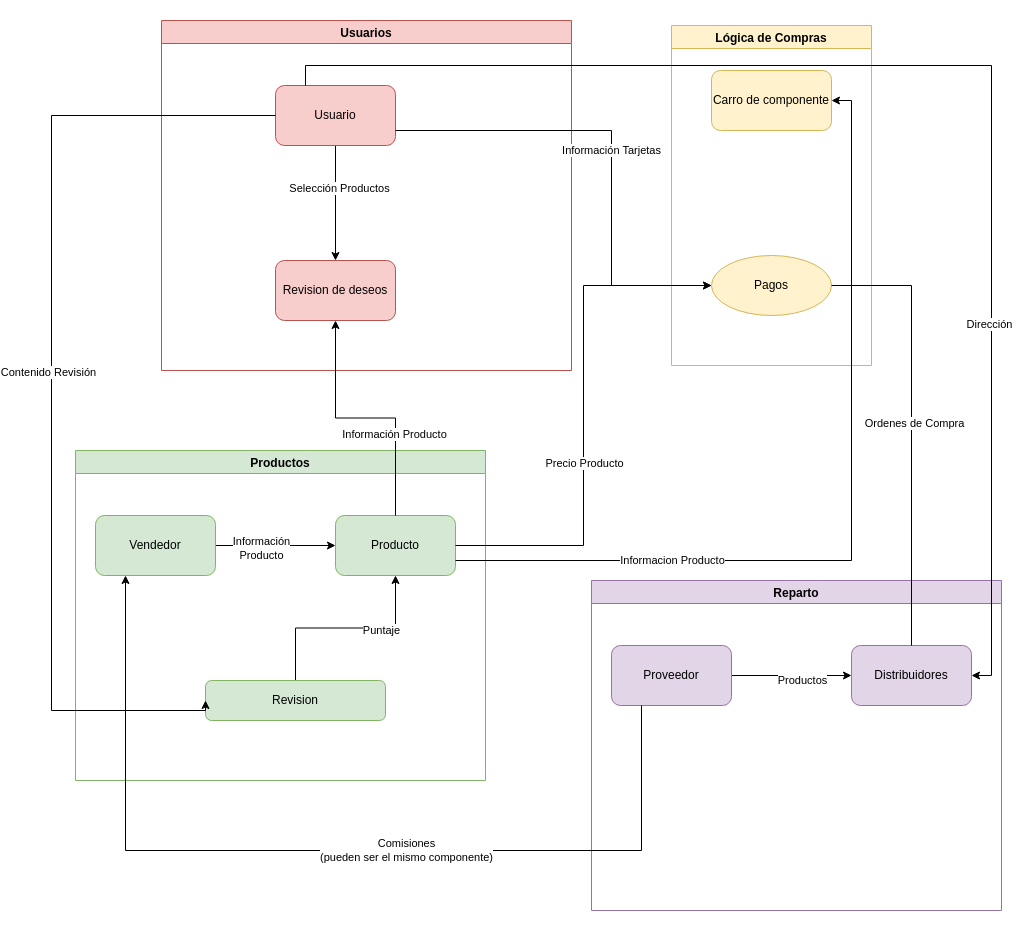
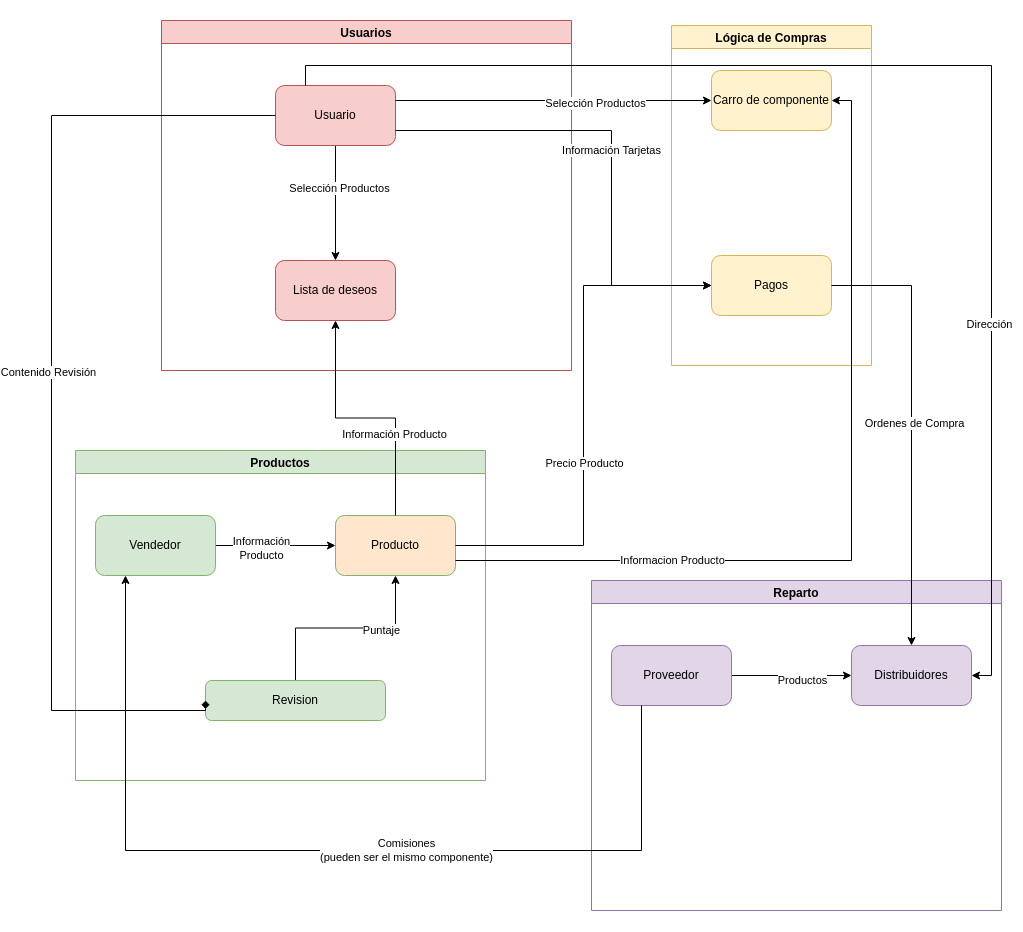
  <mxCell id="0" />
  <mxCell id="1" parent="0" />
  <mxCell id="2" value="Usuarios" style="swimlane;fillColor=#f8cecc;strokeColor=#b85450;" vertex="1" parent="1"><mxGeometry x="130" y="20" width="410" height="350" as="geometry"><mxRectangle x="180" y="90" width="90" height="23" as="alternateBounds" /></mxGeometry></mxCell>
- <mxCell id="3" value="Revision de deseos" style="rounded=1;whiteSpace=wrap;html=1;fillColor=#f8cecc;strokeColor=#b85450;" vertex="1" parent="2"><mxGeometry x="114" y="240" width="120" height="60" as="geometry" /></mxCell>
+ <mxCell id="3" value="Lista de deseos" style="rounded=1;whiteSpace=wrap;html=1;fillColor=#f8cecc;strokeColor=#b85450;" vertex="1" parent="2"><mxGeometry x="114" y="240" width="120" height="60" as="geometry" /></mxCell>
  <mxCell id="4" style="edgeStyle=orthogonalEdgeStyle;rounded=0;orthogonalLoop=1;jettySize=auto;html=1;exitX=0.5;exitY=1;exitDx=0;exitDy=0;entryX=0.5;entryY=0;entryDx=0;entryDy=0;" edge="1" parent="2" source="6" target="3"><mxGeometry relative="1" as="geometry" /></mxCell>
  <mxCell id="5" value="Selección Productos" style="edgeLabel;html=1;align=center;verticalAlign=middle;resizable=0;points=[];" vertex="1" connectable="0" parent="4"><mxGeometry x="-0.27" y="3" relative="1" as="geometry"><mxPoint as="offset" /></mxGeometry></mxCell>
  <mxCell id="6" value="Usuario" style="rounded=1;whiteSpace=wrap;html=1;fillColor=#f8cecc;strokeColor=#b85450;" vertex="1" parent="2"><mxGeometry x="114" y="65" width="120" height="60" as="geometry" /></mxCell>
  <mxCell id="7" value="Productos" style="swimlane;startSize=23;fillColor=#d5e8d4;strokeColor=#82b366;" vertex="1" parent="1"><mxGeometry x="44" y="450" width="410" height="330" as="geometry" /></mxCell>
  <mxCell id="8" style="edgeStyle=orthogonalEdgeStyle;rounded=0;orthogonalLoop=1;jettySize=auto;html=1;exitX=1;exitY=0.5;exitDx=0;exitDy=0;entryX=0;entryY=0.5;entryDx=0;entryDy=0;" edge="1" parent="7" source="10" target="11"><mxGeometry relative="1" as="geometry" /></mxCell>
  <mxCell id="9" value="Información &lt;br&gt;Producto" style="edgeLabel;html=1;align=center;verticalAlign=middle;resizable=0;points=[];" vertex="1" connectable="0" parent="8"><mxGeometry x="-0.25" y="-2" relative="1" as="geometry"><mxPoint as="offset" /></mxGeometry></mxCell>
  <mxCell id="10" value="Vendedor" style="rounded=1;whiteSpace=wrap;html=1;fillColor=#d5e8d4;strokeColor=#82b366;" vertex="1" parent="7"><mxGeometry x="20" y="65" width="120" height="60" as="geometry" /></mxCell>
- <mxCell id="11" value="Producto" style="rounded=1;whiteSpace=wrap;html=1;fillColor=#d5e8d4;strokeColor=#82b366;" vertex="1" parent="7"><mxGeometry x="260" y="65" width="120" height="60" as="geometry" /></mxCell>
+ <mxCell id="11" value="Producto" style="rounded=1;whiteSpace=wrap;html=1;fillColor=#ffe6cc;strokeColor=#82b366;" vertex="1" parent="7"><mxGeometry x="260" y="65" width="120" height="60" as="geometry" /></mxCell>
  <mxCell id="12" style="edgeStyle=orthogonalEdgeStyle;rounded=0;orthogonalLoop=1;jettySize=auto;html=1;exitX=0.5;exitY=0;exitDx=0;exitDy=0;entryX=0.5;entryY=1;entryDx=0;entryDy=0;" edge="1" parent="7" source="14" target="11"><mxGeometry relative="1" as="geometry" /></mxCell>
  <mxCell id="13" value="Puntaje" style="edgeLabel;html=1;align=center;verticalAlign=middle;resizable=0;points=[];" vertex="1" connectable="0" parent="12"><mxGeometry x="0.332" y="-1" relative="1" as="geometry"><mxPoint x="1" y="1" as="offset" /></mxGeometry></mxCell>
  <mxCell id="14" value="Revision" style="rounded=1;whiteSpace=wrap;html=1;fillColor=#d5e8d4;strokeColor=#82b366;" vertex="1" parent="7"><mxGeometry x="130" y="230" width="180" height="40" as="geometry" /></mxCell>
  <mxCell id="15" value="Lógica de Compras" style="swimlane;fillColor=#fff2cc;strokeColor=#d6b656;" vertex="1" parent="1"><mxGeometry x="640" y="25" width="200" height="340" as="geometry" /></mxCell>
- <mxCell id="16" value="Pagos" style="ellipse;whiteSpace=wrap;html=1;fillColor=#fff2cc;strokeColor=#d6b656;" vertex="1" parent="15"><mxGeometry x="40" y="230" width="120" height="60" as="geometry" /></mxCell>
+ <mxCell id="16" value="Pagos" style="rounded=1;whiteSpace=wrap;html=1;fillColor=#fff2cc;strokeColor=#d6b656;" vertex="1" parent="15"><mxGeometry x="40" y="230" width="120" height="60" as="geometry" /></mxCell>
  <mxCell id="17" value="Carro de componente" style="rounded=1;whiteSpace=wrap;html=1;fillColor=#fff2cc;strokeColor=#d6b656;" vertex="1" parent="15"><mxGeometry x="40" y="45" width="120" height="60" as="geometry" /></mxCell>
  <mxCell id="18" style="edgeStyle=orthogonalEdgeStyle;rounded=0;orthogonalLoop=1;jettySize=auto;html=1;exitX=0.5;exitY=0;exitDx=0;exitDy=0;entryX=0.5;entryY=1;entryDx=0;entryDy=0;" edge="1" parent="1" source="11" target="3"><mxGeometry relative="1" as="geometry" /></mxCell>
  <mxCell id="19" value="Información Producto" style="edgeLabel;html=1;align=center;verticalAlign=middle;resizable=0;points=[];" vertex="1" connectable="0" parent="18"><mxGeometry x="-0.357" y="2" relative="1" as="geometry"><mxPoint as="offset" /></mxGeometry></mxCell>
+ <mxCell id="20" style="edgeStyle=orthogonalEdgeStyle;rounded=0;orthogonalLoop=1;jettySize=auto;html=1;exitX=1;exitY=0.25;exitDx=0;exitDy=0;entryX=0;entryY=0.5;entryDx=0;entryDy=0;" edge="1" parent="1" source="6" target="17"><mxGeometry relative="1" as="geometry" /></mxCell>
+ <mxCell id="21" value="Selección Productos" style="edgeLabel;html=1;align=center;verticalAlign=middle;resizable=0;points=[];" vertex="1" connectable="0" parent="20"><mxGeometry x="0.26" y="-2" relative="1" as="geometry"><mxPoint as="offset" /></mxGeometry></mxCell>
  <mxCell id="22" value="Información Tarjetas" style="edgeStyle=orthogonalEdgeStyle;rounded=0;orthogonalLoop=1;jettySize=auto;html=1;exitX=1;exitY=0.75;exitDx=0;exitDy=0;entryX=0;entryY=0.5;entryDx=0;entryDy=0;" edge="1" parent="1" source="6" target="16"><mxGeometry relative="1" as="geometry"><Array as="points"><mxPoint x="580" y="130" /><mxPoint x="580" y="285" /></Array></mxGeometry></mxCell>
  <mxCell id="23" style="edgeStyle=orthogonalEdgeStyle;rounded=0;orthogonalLoop=1;jettySize=auto;html=1;exitX=1;exitY=0.5;exitDx=0;exitDy=0;entryX=0;entryY=0.5;entryDx=0;entryDy=0;" edge="1" parent="1" source="11" target="16"><mxGeometry relative="1" as="geometry" /></mxCell>
  <mxCell id="24" value="Precio Producto" style="edgeLabel;html=1;align=center;verticalAlign=middle;resizable=0;points=[];" vertex="1" connectable="0" parent="23"><mxGeometry x="-0.182" relative="1" as="geometry"><mxPoint as="offset" /></mxGeometry></mxCell>
  <mxCell id="25" style="edgeStyle=orthogonalEdgeStyle;rounded=0;orthogonalLoop=1;jettySize=auto;html=1;exitX=1;exitY=0.75;exitDx=0;exitDy=0;entryX=1;entryY=0.5;entryDx=0;entryDy=0;" edge="1" parent="1" source="11" target="17"><mxGeometry relative="1" as="geometry" /></mxCell>
  <mxCell id="26" value="Informacion Producto" style="edgeLabel;html=1;align=center;verticalAlign=middle;resizable=0;points=[];" vertex="1" connectable="0" parent="25"><mxGeometry x="-0.507" y="1" relative="1" as="geometry"><mxPoint as="offset" /></mxGeometry></mxCell>
  <mxCell id="27" value="Reparto" style="swimlane;startSize=23;fillColor=#e1d5e7;strokeColor=#9673a6;" vertex="1" parent="1"><mxGeometry x="560" y="580" width="410" height="330" as="geometry" /></mxCell>
  <mxCell id="28" style="edgeStyle=orthogonalEdgeStyle;rounded=0;orthogonalLoop=1;jettySize=auto;html=1;exitX=1;exitY=0.5;exitDx=0;exitDy=0;entryX=0;entryY=0.5;entryDx=0;entryDy=0;" edge="1" parent="27" source="30" target="31"><mxGeometry relative="1" as="geometry"><Array as="points"><mxPoint x="200" y="95" /><mxPoint x="200" y="95" /></Array></mxGeometry></mxCell>
  <mxCell id="29" value="Productos" style="edgeLabel;html=1;align=center;verticalAlign=middle;resizable=0;points=[];" vertex="1" connectable="0" parent="28"><mxGeometry x="0.167" y="-4" relative="1" as="geometry"><mxPoint as="offset" /></mxGeometry></mxCell>
  <mxCell id="30" value="Proveedor" style="rounded=1;whiteSpace=wrap;html=1;fillColor=#e1d5e7;strokeColor=#9673a6;" vertex="1" parent="27"><mxGeometry x="20" y="65" width="120" height="60" as="geometry" /></mxCell>
  <mxCell id="31" value="Distribuidores" style="rounded=1;whiteSpace=wrap;html=1;fillColor=#e1d5e7;strokeColor=#9673a6;" vertex="1" parent="27"><mxGeometry x="260" y="65" width="120" height="60" as="geometry" /></mxCell>
- <mxCell id="32" style="edgeStyle=orthogonalEdgeStyle;rounded=0;orthogonalLoop=1;jettySize=auto;html=1;exitX=1;exitY=0.5;exitDx=0;exitDy=0;entryX=0.5;entryY=0;entryDx=0;entryDy=0;endArrow=none;" edge="1" parent="1" source="16" target="31"><mxGeometry relative="1" as="geometry" /></mxCell>
+ <mxCell id="32" style="edgeStyle=orthogonalEdgeStyle;rounded=0;orthogonalLoop=1;jettySize=auto;html=1;exitX=1;exitY=0.5;exitDx=0;exitDy=0;entryX=0.5;entryY=0;entryDx=0;entryDy=0;" edge="1" parent="1" source="16" target="31"><mxGeometry relative="1" as="geometry" /></mxCell>
  <mxCell id="33" value="Ordenes de Compra" style="edgeLabel;html=1;align=center;verticalAlign=middle;resizable=0;points=[];" vertex="1" connectable="0" parent="32"><mxGeometry x="-0.015" y="2" relative="1" as="geometry"><mxPoint as="offset" /></mxGeometry></mxCell>
- <mxCell id="34" style="edgeStyle=orthogonalEdgeStyle;rounded=0;orthogonalLoop=1;jettySize=auto;html=1;entryX=0;entryY=0.5;entryDx=0;entryDy=0;" edge="1" parent="1" source="6" target="14"><mxGeometry relative="1" as="geometry"><Array as="points"><mxPoint x="20" y="115" /><mxPoint x="20" y="710" /></Array></mxGeometry></mxCell>
+ <mxCell id="34" style="edgeStyle=orthogonalEdgeStyle;rounded=0;orthogonalLoop=1;jettySize=auto;html=1;entryX=0;entryY=0.5;entryDx=0;entryDy=0;endArrow=diamond;" edge="1" parent="1" source="6" target="14"><mxGeometry relative="1" as="geometry"><Array as="points"><mxPoint x="20" y="115" /><mxPoint x="20" y="710" /></Array></mxGeometry></mxCell>
  <mxCell id="35" value="Contenido Revisión" style="edgeLabel;html=1;align=center;verticalAlign=middle;resizable=0;points=[];" vertex="1" connectable="0" parent="34"><mxGeometry x="-0.024" y="-4" relative="1" as="geometry"><mxPoint as="offset" /></mxGeometry></mxCell>
  <mxCell id="36" style="edgeStyle=orthogonalEdgeStyle;rounded=0;orthogonalLoop=1;jettySize=auto;html=1;exitX=0.25;exitY=0;exitDx=0;exitDy=0;entryX=1;entryY=0.5;entryDx=0;entryDy=0;" edge="1" parent="1" source="6" target="31"><mxGeometry relative="1" as="geometry"><mxPoint x="274" y="-30" as="targetPoint" /></mxGeometry></mxCell>
  <mxCell id="37" value="Dirección" style="edgeLabel;html=1;align=center;verticalAlign=middle;resizable=0;points=[];" vertex="1" connectable="0" parent="36"><mxGeometry x="0.443" y="-3" relative="1" as="geometry"><mxPoint as="offset" /></mxGeometry></mxCell>
  <mxCell id="38" style="edgeStyle=orthogonalEdgeStyle;rounded=0;orthogonalLoop=1;jettySize=auto;html=1;exitX=0.25;exitY=1;exitDx=0;exitDy=0;entryX=0.25;entryY=1;entryDx=0;entryDy=0;" edge="1" parent="1" source="30" target="10"><mxGeometry relative="1" as="geometry"><Array as="points"><mxPoint x="610" y="850" /><mxPoint x="94" y="850" /></Array></mxGeometry></mxCell>
  <mxCell id="39" value="Comisiones &lt;br&gt;(pueden ser el mismo componente)" style="edgeLabel;html=1;align=center;verticalAlign=middle;resizable=0;points=[];" vertex="1" connectable="0" parent="38"><mxGeometry x="-0.186" y="-1" relative="1" as="geometry"><mxPoint as="offset" /></mxGeometry></mxCell>
